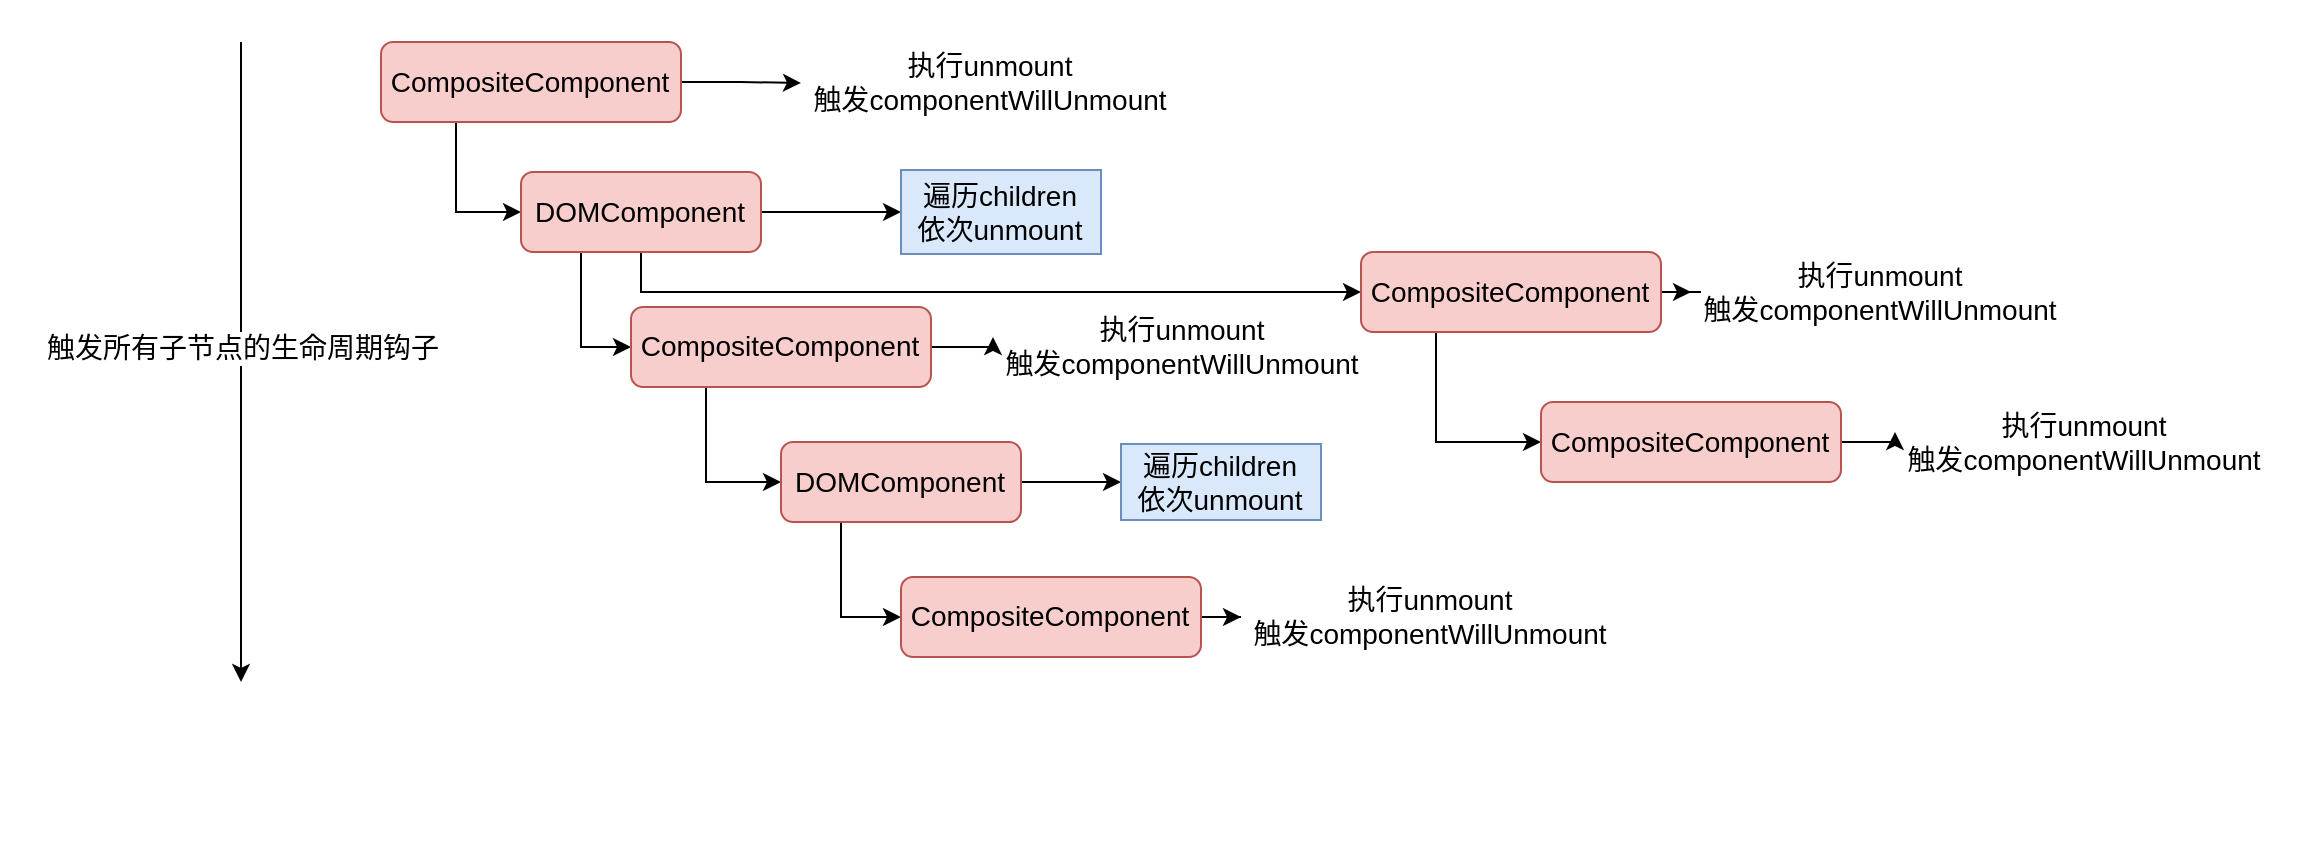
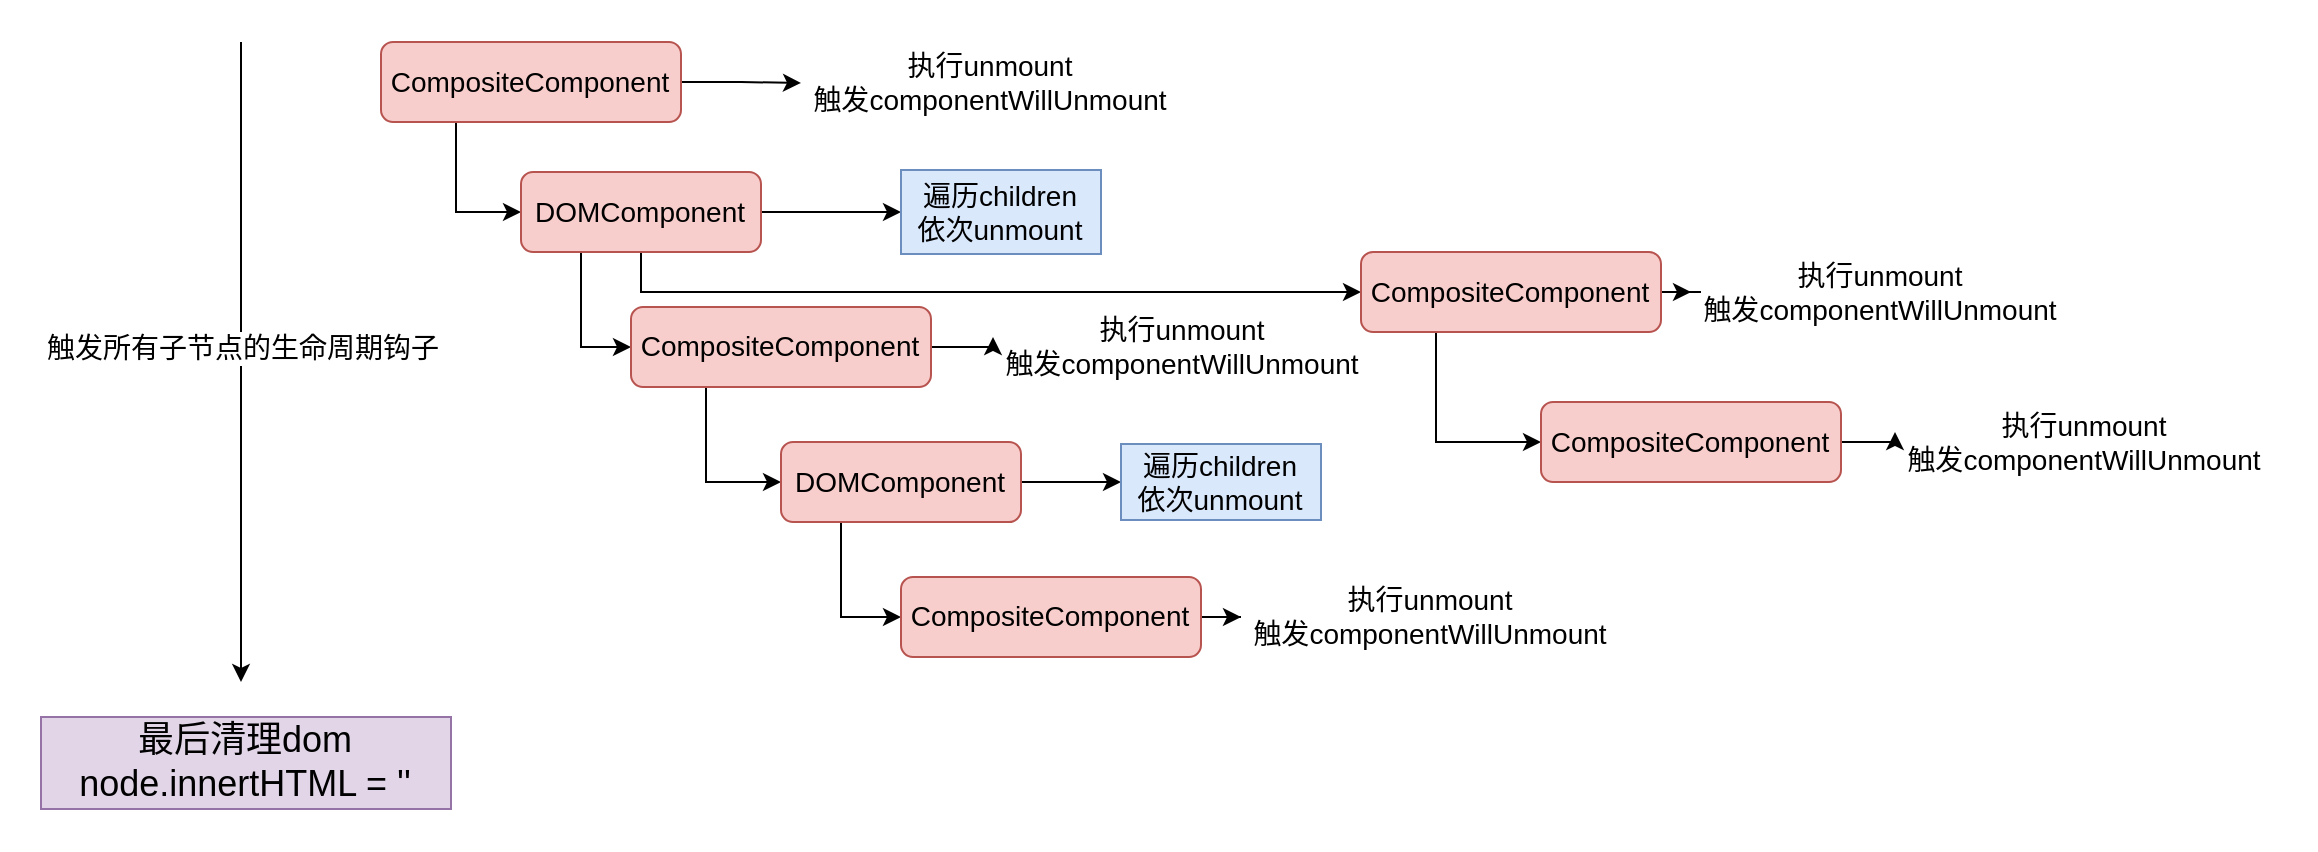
  <mxCell id="0" />
  <mxCell id="1" parent="0" />
  <mxCell id="2" style="edgeStyle=orthogonalEdgeStyle;rounded=0;orthogonalLoop=1;jettySize=auto;html=1;exitX=0.25;exitY=1;exitDx=0;exitDy=0;entryX=0;entryY=0.5;entryDx=0;entryDy=0;" edge="1" parent="1" source="4" target="8"><mxGeometry relative="1" as="geometry" /></mxCell>
  <mxCell id="3" style="edgeStyle=orthogonalEdgeStyle;rounded=0;orthogonalLoop=1;jettySize=auto;html=1;exitX=1;exitY=0.5;exitDx=0;exitDy=0;entryX=0;entryY=0.5;entryDx=0;entryDy=0;fontSize=14;" edge="1" parent="1" source="4" target="17"><mxGeometry relative="1" as="geometry" /></mxCell>
  <mxCell id="4" value="CompositeComponent" style="rounded=1;whiteSpace=wrap;html=1;fontSize=14;fillColor=#f8cecc;strokeColor=#b85450;" vertex="1" parent="1"><mxGeometry x="190" y="20.5" width="150" height="40" as="geometry" /></mxCell>
  <mxCell id="5" style="edgeStyle=orthogonalEdgeStyle;rounded=0;orthogonalLoop=1;jettySize=auto;html=1;exitX=0.25;exitY=1;exitDx=0;exitDy=0;entryX=0;entryY=0.5;entryDx=0;entryDy=0;" edge="1" parent="1" source="8" target="11"><mxGeometry relative="1" as="geometry" /></mxCell>
  <mxCell id="6" style="edgeStyle=orthogonalEdgeStyle;rounded=0;orthogonalLoop=1;jettySize=auto;html=1;exitX=0.5;exitY=1;exitDx=0;exitDy=0;entryX=0;entryY=0.5;entryDx=0;entryDy=0;fontSize=14;" edge="1" parent="1" source="8" target="20"><mxGeometry relative="1" as="geometry"><Array as="points"><mxPoint x="320" y="146" /></Array></mxGeometry></mxCell>
  <mxCell id="7" style="edgeStyle=orthogonalEdgeStyle;rounded=0;orthogonalLoop=1;jettySize=auto;html=1;exitX=1;exitY=0.5;exitDx=0;exitDy=0;entryX=0;entryY=0.5;entryDx=0;entryDy=0;fontSize=14;" edge="1" parent="1" source="8" target="23"><mxGeometry relative="1" as="geometry" /></mxCell>
  <mxCell id="8" value="DOMComponent" style="rounded=1;whiteSpace=wrap;html=1;fontSize=14;fillColor=#f8cecc;strokeColor=#b85450;" vertex="1" parent="1"><mxGeometry x="260" y="85.5" width="120" height="40" as="geometry" /></mxCell>
  <mxCell id="9" style="edgeStyle=orthogonalEdgeStyle;rounded=0;orthogonalLoop=1;jettySize=auto;html=1;exitX=0.25;exitY=1;exitDx=0;exitDy=0;entryX=0;entryY=0.5;entryDx=0;entryDy=0;" edge="1" parent="1" source="11" target="14"><mxGeometry relative="1" as="geometry" /></mxCell>
  <mxCell id="10" style="edgeStyle=orthogonalEdgeStyle;rounded=0;orthogonalLoop=1;jettySize=auto;html=1;exitX=1;exitY=0.5;exitDx=0;exitDy=0;entryX=0;entryY=0.25;entryDx=0;entryDy=0;fontSize=14;" edge="1" parent="1" source="11" target="24"><mxGeometry relative="1" as="geometry" /></mxCell>
  <mxCell id="11" value="CompositeComponent" style="rounded=1;whiteSpace=wrap;html=1;fontSize=14;fillColor=#f8cecc;strokeColor=#b85450;" vertex="1" parent="1"><mxGeometry x="315" y="153" width="150" height="40" as="geometry" /></mxCell>
  <mxCell id="12" style="edgeStyle=orthogonalEdgeStyle;rounded=0;orthogonalLoop=1;jettySize=auto;html=1;exitX=0.25;exitY=1;exitDx=0;exitDy=0;entryX=0;entryY=0.5;entryDx=0;entryDy=0;" edge="1" parent="1" source="14" target="16"><mxGeometry relative="1" as="geometry" /></mxCell>
  <mxCell id="13" style="edgeStyle=orthogonalEdgeStyle;rounded=0;orthogonalLoop=1;jettySize=auto;html=1;exitX=1;exitY=0.5;exitDx=0;exitDy=0;fontSize=14;" edge="1" parent="1" source="14" target="28"><mxGeometry relative="1" as="geometry" /></mxCell>
  <mxCell id="14" value="DOMComponent" style="rounded=1;whiteSpace=wrap;html=1;fontSize=14;fillColor=#f8cecc;strokeColor=#b85450;" vertex="1" parent="1"><mxGeometry x="390" y="220.5" width="120" height="40" as="geometry" /></mxCell>
  <mxCell id="15" style="edgeStyle=orthogonalEdgeStyle;rounded=0;orthogonalLoop=1;jettySize=auto;html=1;exitX=1;exitY=0.5;exitDx=0;exitDy=0;fontSize=14;" edge="1" parent="1" source="16" target="25"><mxGeometry relative="1" as="geometry" /></mxCell>
  <mxCell id="16" value="CompositeComponent" style="rounded=1;whiteSpace=wrap;html=1;fontSize=14;fillColor=#f8cecc;strokeColor=#b85450;" vertex="1" parent="1"><mxGeometry x="450" y="288" width="150" height="40" as="geometry" /></mxCell>
  <mxCell id="17" value="执行unmount&lt;br style=&quot;font-size: 14px&quot;&gt;触发&lt;span style=&quot;font-size: 14px&quot;&gt;componentWillUnmount&lt;/span&gt;" style="text;html=1;strokeColor=none;fillColor=none;align=center;verticalAlign=middle;whiteSpace=wrap;rounded=0;fontSize=14;" vertex="1" parent="1"><mxGeometry x="400" y="31" width="190" height="20" as="geometry" /></mxCell>
  <mxCell id="18" style="edgeStyle=orthogonalEdgeStyle;rounded=0;orthogonalLoop=1;jettySize=auto;html=1;exitX=0.25;exitY=1;exitDx=0;exitDy=0;entryX=0;entryY=0.5;entryDx=0;entryDy=0;fontSize=14;" edge="1" parent="1" source="20" target="22"><mxGeometry relative="1" as="geometry" /></mxCell>
  <mxCell id="19" style="edgeStyle=orthogonalEdgeStyle;rounded=0;orthogonalLoop=1;jettySize=auto;html=1;exitX=1;exitY=0.5;exitDx=0;exitDy=0;fontSize=14;" edge="1" parent="1" source="20" target="26"><mxGeometry relative="1" as="geometry" /></mxCell>
  <mxCell id="20" value="CompositeComponent" style="rounded=1;whiteSpace=wrap;html=1;fontSize=14;fillColor=#f8cecc;strokeColor=#b85450;" vertex="1" parent="1"><mxGeometry x="680" y="125.5" width="150" height="40" as="geometry" /></mxCell>
  <mxCell id="21" style="edgeStyle=orthogonalEdgeStyle;rounded=0;orthogonalLoop=1;jettySize=auto;html=1;exitX=1;exitY=0.5;exitDx=0;exitDy=0;entryX=0;entryY=0.25;entryDx=0;entryDy=0;fontSize=14;" edge="1" parent="1" source="22" target="27"><mxGeometry relative="1" as="geometry" /></mxCell>
  <mxCell id="22" value="CompositeComponent" style="rounded=1;whiteSpace=wrap;html=1;fontSize=14;fillColor=#f8cecc;strokeColor=#b85450;" vertex="1" parent="1"><mxGeometry x="770" y="200.5" width="150" height="40" as="geometry" /></mxCell>
  <mxCell id="23" value="遍历children&lt;br&gt;依次unmount" style="text;html=1;strokeColor=#6c8ebf;fillColor=#dae8fc;align=center;verticalAlign=middle;whiteSpace=wrap;rounded=0;fontSize=14;" vertex="1" parent="1"><mxGeometry x="450" y="84.5" width="100" height="42" as="geometry" /></mxCell>
  <mxCell id="24" value="执行unmount&lt;br style=&quot;font-size: 14px&quot;&gt;触发&lt;span style=&quot;font-size: 14px&quot;&gt;componentWillUnmount&lt;/span&gt;" style="text;html=1;strokeColor=none;fillColor=none;align=center;verticalAlign=middle;whiteSpace=wrap;rounded=0;fontSize=14;" vertex="1" parent="1"><mxGeometry x="496" y="163" width="190" height="20" as="geometry" /></mxCell>
  <mxCell id="25" value="执行unmount&lt;br style=&quot;font-size: 14px&quot;&gt;触发&lt;span style=&quot;font-size: 14px&quot;&gt;componentWillUnmount&lt;/span&gt;" style="text;html=1;strokeColor=none;fillColor=none;align=center;verticalAlign=middle;whiteSpace=wrap;rounded=0;fontSize=14;" vertex="1" parent="1"><mxGeometry x="620" y="298" width="190" height="20" as="geometry" /></mxCell>
  <mxCell id="26" value="执行unmount&lt;br style=&quot;font-size: 14px&quot;&gt;触发&lt;span style=&quot;font-size: 14px&quot;&gt;componentWillUnmount&lt;/span&gt;" style="text;html=1;strokeColor=none;fillColor=none;align=center;verticalAlign=middle;whiteSpace=wrap;rounded=0;fontSize=14;" vertex="1" parent="1"><mxGeometry x="845" y="135.5" width="190" height="20" as="geometry" /></mxCell>
  <mxCell id="27" value="执行unmount&lt;br style=&quot;font-size: 14px&quot;&gt;触发&lt;span style=&quot;font-size: 14px&quot;&gt;componentWillUnmount&lt;/span&gt;" style="text;html=1;strokeColor=none;fillColor=none;align=center;verticalAlign=middle;whiteSpace=wrap;rounded=0;fontSize=14;" vertex="1" parent="1"><mxGeometry x="947" y="210.5" width="190" height="20" as="geometry" /></mxCell>
  <mxCell id="28" value="遍历children&lt;br&gt;依次unmount" style="text;html=1;strokeColor=#6c8ebf;fillColor=#dae8fc;align=center;verticalAlign=middle;whiteSpace=wrap;rounded=0;fontSize=14;" vertex="1" parent="1"><mxGeometry x="560" y="221.5" width="100" height="38" as="geometry" /></mxCell>
  <mxCell id="29" value="" style="endArrow=classic;html=1;fontSize=14;" edge="1" parent="1"><mxGeometry width="50" height="50" relative="1" as="geometry"><mxPoint y="20.5" as="sourcePoint" x="120" /><mxPoint y="340.5" as="targetPoint" x="120" /></mxGeometry></mxCell>
  <mxCell id="30" value="触发所有子节点的生命周期钩子" style="text;html=1;resizable=0;points=[];align=center;verticalAlign=middle;labelBackgroundColor=#ffffff;fontSize=14;" vertex="1" connectable="0" parent="29"><mxGeometry x="-0.281" y="1" relative="1" as="geometry"><mxPoint x="-1" y="37.5" as="offset" /></mxGeometry></mxCell>
+ <mxCell id="31" value="最后清理dom&lt;br&gt;node.innertHTML = ''" style="text;html=1;strokeColor=#9673a6;fillColor=#e1d5e7;align=center;verticalAlign=middle;whiteSpace=wrap;rounded=0;fontSize=18;" vertex="1" parent="1"><mxGeometry x="20" y="358" width="205" height="46" as="geometry" /></mxCell>
